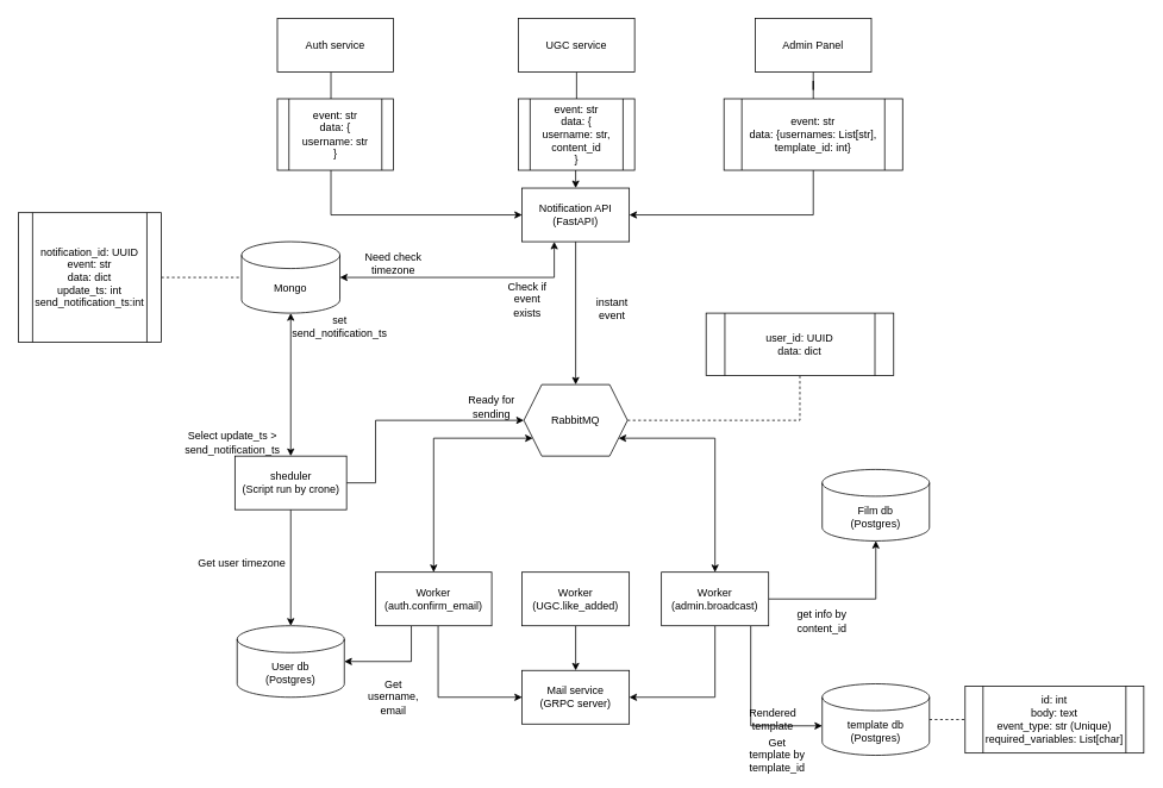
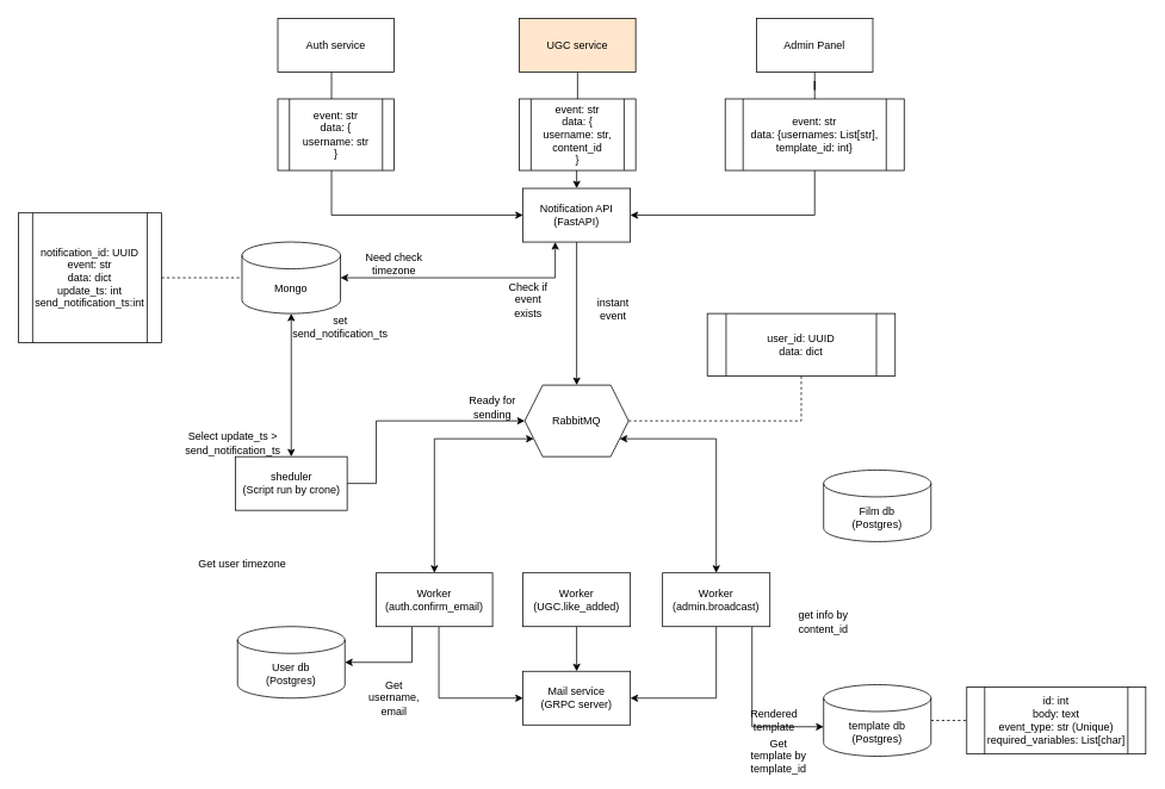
  <mxCell id="0" />
  <mxCell id="1" parent="0" />
  <mxCell id="2" style="edgeStyle=orthogonalEdgeStyle;rounded=0;orthogonalLoop=1;jettySize=auto;html=1;entryX=0;entryY=0.5;entryDx=0;entryDy=0;" edge="1" parent="1" source="3" target="11"><mxGeometry relative="1" as="geometry"><mxPoint x="370" y="220" as="targetPoint" /><Array as="points"><mxPoint x="370" y="240" /></Array></mxGeometry></mxCell>
  <mxCell id="3" value="Auth service" style="rounded=0;whiteSpace=wrap;html=1;" vertex="1" parent="1"><mxGeometry x="310" y="20" width="130" height="60" as="geometry" /></mxCell>
  <mxCell id="4" style="edgeStyle=orthogonalEdgeStyle;rounded=0;orthogonalLoop=1;jettySize=auto;html=1;" edge="1" parent="1" source="5" target="11"><mxGeometry relative="1" as="geometry" /></mxCell>
- <mxCell id="5" value="UGC service" style="rounded=0;whiteSpace=wrap;html=1;" vertex="1" parent="1"><mxGeometry x="580" y="20" width="130" height="60" as="geometry" /></mxCell>
+ <mxCell id="5" value="UGC service" style="rounded=0;whiteSpace=wrap;html=1;fillColor=#ffe6cc;" vertex="1" parent="1"><mxGeometry x="580" y="20" width="130" height="60" as="geometry" /></mxCell>
  <mxCell id="6" style="edgeStyle=orthogonalEdgeStyle;rounded=0;orthogonalLoop=1;jettySize=auto;html=1;entryX=1;entryY=0.5;entryDx=0;entryDy=0;startArrow=none;" edge="1" parent="1" source="33" target="11"><mxGeometry relative="1" as="geometry"><Array as="points"><mxPoint x="910" y="240" /></Array></mxGeometry></mxCell>
  <mxCell id="7" style="edgeStyle=orthogonalEdgeStyle;rounded=0;orthogonalLoop=1;jettySize=auto;html=1;entryX=0.5;entryY=0;entryDx=0;entryDy=0;startArrow=none;startFill=0;endArrow=none;endFill=0;" edge="1" parent="1" source="8" target="33"><mxGeometry relative="1" as="geometry" /></mxCell>
  <mxCell id="8" value="Admin Panel" style="rounded=0;whiteSpace=wrap;html=1;" vertex="1" parent="1"><mxGeometry x="845" y="20" width="130" height="60" as="geometry" /></mxCell>
  <mxCell id="9" style="edgeStyle=orthogonalEdgeStyle;rounded=0;orthogonalLoop=1;jettySize=auto;html=1;entryX=1;entryY=0.5;entryDx=0;entryDy=0;entryPerimeter=0;startArrow=classic;startFill=1;" edge="1" parent="1" source="11" target="13"><mxGeometry relative="1" as="geometry"><Array as="points"><mxPoint x="620" y="310" /></Array></mxGeometry></mxCell>
  <mxCell id="10" style="edgeStyle=orthogonalEdgeStyle;rounded=0;orthogonalLoop=1;jettySize=auto;html=1;entryX=0.5;entryY=0;entryDx=0;entryDy=0;" edge="1" parent="1" source="11" target="17"><mxGeometry relative="1" as="geometry" /></mxCell>
  <mxCell id="11" value="&lt;div&gt;Notification API&lt;/div&gt;&lt;div&gt;(FastAPI)&lt;/div&gt;" style="rounded=0;whiteSpace=wrap;html=1;" vertex="1" parent="1"><mxGeometry x="584" y="210" width="120" height="60" as="geometry" /></mxCell>
  <mxCell id="12" style="edgeStyle=orthogonalEdgeStyle;rounded=0;orthogonalLoop=1;jettySize=auto;html=1;entryX=0.5;entryY=0;entryDx=0;entryDy=0;startArrow=classic;startFill=1;" edge="1" parent="1" source="13" target="30"><mxGeometry relative="1" as="geometry" /></mxCell>
  <mxCell id="13" value="Mongo" style="shape=cylinder3;whiteSpace=wrap;html=1;boundedLbl=1;backgroundOutline=1;size=15;" vertex="1" parent="1"><mxGeometry x="270" y="270" width="110" height="80" as="geometry" /></mxCell>
  <mxCell id="14" style="edgeStyle=orthogonalEdgeStyle;rounded=0;orthogonalLoop=1;jettySize=auto;html=1;entryX=0.5;entryY=0;entryDx=0;entryDy=0;startArrow=classic;startFill=1;" edge="1" parent="1" source="17" target="27"><mxGeometry relative="1" as="geometry"><Array as="points"><mxPoint x="800" y="490" /></Array></mxGeometry></mxCell>
  <mxCell id="15" style="edgeStyle=orthogonalEdgeStyle;rounded=0;orthogonalLoop=1;jettySize=auto;html=1;entryX=0.5;entryY=0;entryDx=0;entryDy=0;startArrow=classic;startFill=1;" edge="1" parent="1" source="17" target="21"><mxGeometry relative="1" as="geometry"><Array as="points"><mxPoint x="485" y="490" /></Array></mxGeometry></mxCell>
  <mxCell id="16" style="edgeStyle=orthogonalEdgeStyle;rounded=0;orthogonalLoop=1;jettySize=auto;html=1;entryX=0.5;entryY=1;entryDx=0;entryDy=0;dashed=1;startArrow=none;startFill=0;endArrow=none;endFill=0;" edge="1" parent="1" source="17" target="42"><mxGeometry relative="1" as="geometry" /></mxCell>
  <mxCell id="17" value="RabbitMQ" style="shape=hexagon;perimeter=hexagonPerimeter2;whiteSpace=wrap;html=1;fixedSize=1;" vertex="1" parent="1"><mxGeometry x="586" y="430" width="116" height="80" as="geometry" /></mxCell>
  <mxCell id="18" value="&lt;div&gt;Mail service&lt;/div&gt;&lt;div&gt;(GRPC server)&lt;/div&gt;" style="rounded=0;whiteSpace=wrap;html=1;" vertex="1" parent="1"><mxGeometry x="584" y="750" width="120" height="60" as="geometry" /></mxCell>
  <mxCell id="19" style="edgeStyle=orthogonalEdgeStyle;rounded=0;orthogonalLoop=1;jettySize=auto;html=1;entryX=0;entryY=0.5;entryDx=0;entryDy=0;startArrow=none;startFill=0;" edge="1" parent="1" source="21" target="18"><mxGeometry relative="1" as="geometry"><Array as="points"><mxPoint x="490" y="780" /></Array></mxGeometry></mxCell>
  <mxCell id="20" style="edgeStyle=orthogonalEdgeStyle;rounded=0;orthogonalLoop=1;jettySize=auto;html=1;entryX=1;entryY=0.5;entryDx=0;entryDy=0;entryPerimeter=0;startArrow=none;startFill=0;endArrow=classic;endFill=1;" edge="1" parent="1" source="21" target="34"><mxGeometry relative="1" as="geometry"><Array as="points"><mxPoint x="460" y="740" /></Array></mxGeometry></mxCell>
  <mxCell id="21" value="Worker&lt;br&gt;(auth.confirm_email)" style="rounded=0;whiteSpace=wrap;html=1;" vertex="1" parent="1"><mxGeometry x="420" y="640" width="130" height="60" as="geometry" /></mxCell>
  <mxCell id="22" style="edgeStyle=orthogonalEdgeStyle;rounded=0;orthogonalLoop=1;jettySize=auto;html=1;entryX=0.5;entryY=0;entryDx=0;entryDy=0;startArrow=none;startFill=0;" edge="1" parent="1" source="23" target="18"><mxGeometry relative="1" as="geometry" /></mxCell>
  <mxCell id="23" value="&lt;div&gt;Worker&lt;/div&gt;&lt;div&gt;(UGC.like_added)&lt;/div&gt;" style="rounded=0;whiteSpace=wrap;html=1;" vertex="1" parent="1"><mxGeometry x="584" y="640" width="120" height="60" as="geometry" /></mxCell>
  <mxCell id="24" style="edgeStyle=orthogonalEdgeStyle;rounded=0;orthogonalLoop=1;jettySize=auto;html=1;entryX=1;entryY=0.5;entryDx=0;entryDy=0;startArrow=none;startFill=0;" edge="1" parent="1" source="27" target="18"><mxGeometry relative="1" as="geometry"><Array as="points"><mxPoint x="800" y="780" /></Array></mxGeometry></mxCell>
- <mxCell id="25" style="edgeStyle=orthogonalEdgeStyle;rounded=0;orthogonalLoop=1;jettySize=auto;html=1;entryX=0.5;entryY=1;entryDx=0;entryDy=0;entryPerimeter=0;startArrow=none;startFill=0;endArrow=classic;endFill=1;" edge="1" parent="1" source="27" target="43"><mxGeometry relative="1" as="geometry" /></mxCell>
  <mxCell id="26" style="edgeStyle=orthogonalEdgeStyle;rounded=0;orthogonalLoop=1;jettySize=auto;html=1;entryX=0;entryY=0.588;entryDx=0;entryDy=0;entryPerimeter=0;startArrow=none;startFill=0;endArrow=classic;endFill=1;" edge="1" parent="1" source="27" target="50"><mxGeometry relative="1" as="geometry"><Array as="points"><mxPoint x="840" y="812" /></Array></mxGeometry></mxCell>
  <mxCell id="27" value="Worker&lt;br&gt;(admin.broadcast)" style="rounded=0;whiteSpace=wrap;html=1;" vertex="1" parent="1"><mxGeometry x="740" y="640" width="120" height="60" as="geometry" /></mxCell>
  <mxCell id="28" style="edgeStyle=orthogonalEdgeStyle;rounded=0;orthogonalLoop=1;jettySize=auto;html=1;entryX=0;entryY=0.5;entryDx=0;entryDy=0;startArrow=none;startFill=0;exitX=1;exitY=0.5;exitDx=0;exitDy=0;endArrow=classic;endFill=1;" edge="1" parent="1" source="30" target="17"><mxGeometry relative="1" as="geometry"><mxPoint x="420" y="540" as="sourcePoint" /><Array as="points"><mxPoint x="420" y="540" /><mxPoint x="420" y="470" /></Array></mxGeometry></mxCell>
- <mxCell id="29" style="edgeStyle=orthogonalEdgeStyle;rounded=0;orthogonalLoop=1;jettySize=auto;html=1;entryX=0.5;entryY=0;entryDx=0;entryDy=0;entryPerimeter=0;startArrow=none;startFill=0;endArrow=classic;endFill=1;" edge="1" parent="1" source="30" target="34"><mxGeometry relative="1" as="geometry" /></mxCell>
  <mxCell id="30" value="&lt;div&gt;sheduler &lt;br&gt;&lt;/div&gt;&lt;div&gt;(Script run by crone)&lt;/div&gt;" style="rounded=0;whiteSpace=wrap;html=1;" vertex="1" parent="1"><mxGeometry x="262.5" y="510" width="125" height="60" as="geometry" /></mxCell>
  <mxCell id="31" value="&lt;div&gt;event: str&lt;/div&gt;&lt;div&gt;data: {&lt;/div&gt;&lt;div&gt;username: str,&lt;/div&gt;&lt;div&gt;content_id&lt;br&gt;&lt;/div&gt;&lt;div&gt;}&lt;br&gt;&lt;/div&gt;" style="shape=process;whiteSpace=wrap;html=1;backgroundOutline=1;" vertex="1" parent="1"><mxGeometry x="580" y="110" width="130" height="80" as="geometry" /></mxCell>
  <mxCell id="32" value="&lt;div&gt;event: str&lt;/div&gt;&lt;div&gt;data: {&lt;/div&gt;&lt;div&gt;username: str&lt;/div&gt;&lt;div&gt;}&lt;br&gt;&lt;/div&gt;" style="shape=process;whiteSpace=wrap;html=1;backgroundOutline=1;" vertex="1" parent="1"><mxGeometry x="310" y="110" width="130" height="80" as="geometry" /></mxCell>
  <mxCell id="33" value="&lt;div&gt;event: str&lt;/div&gt;&lt;div&gt;data: {usernames: List[str],&lt;/div&gt;&lt;div&gt;template_id: int}&lt;br&gt;&lt;/div&gt;" style="shape=process;whiteSpace=wrap;html=1;backgroundOutline=1;" vertex="1" parent="1"><mxGeometry x="810" y="110" width="200" height="80" as="geometry" /></mxCell>
  <mxCell id="34" value="User db&lt;br&gt;(Postgres)" style="shape=cylinder3;whiteSpace=wrap;html=1;boundedLbl=1;backgroundOutline=1;size=15;" vertex="1" parent="1"><mxGeometry x="265" y="700" width="120" height="80" as="geometry" /></mxCell>
  <mxCell id="35" value="Get user timezone" style="text;html=1;align=center;verticalAlign=middle;resizable=0;points=[];autosize=1;strokeColor=none;fillColor=none;" vertex="1" parent="1"><mxGeometry x="215" y="620" width="110" height="20" as="geometry" /></mxCell>
  <mxCell id="36" value="Get username, email" style="text;html=1;strokeColor=none;fillColor=none;align=center;verticalAlign=middle;whiteSpace=wrap;rounded=0;" vertex="1" parent="1"><mxGeometry x="410" y="765" width="60" height="30" as="geometry" /></mxCell>
  <mxCell id="37" value="Select update_ts &amp;gt; send_notification_ts" style="text;html=1;strokeColor=none;fillColor=none;align=center;verticalAlign=middle;whiteSpace=wrap;rounded=0;" vertex="1" parent="1"><mxGeometry x="200" y="480" width="120" height="30" as="geometry" /></mxCell>
  <mxCell id="38" value="set send_notification_ts" style="text;html=1;strokeColor=none;fillColor=none;align=center;verticalAlign=middle;whiteSpace=wrap;rounded=0;" vertex="1" parent="1"><mxGeometry x="350" y="350" width="60" height="30" as="geometry" /></mxCell>
  <mxCell id="39" value="instant event" style="text;html=1;strokeColor=none;fillColor=none;align=center;verticalAlign=middle;whiteSpace=wrap;rounded=0;" vertex="1" parent="1"><mxGeometry x="650" y="330" width="70" height="30" as="geometry" /></mxCell>
  <mxCell id="40" style="edgeStyle=orthogonalEdgeStyle;rounded=0;orthogonalLoop=1;jettySize=auto;html=1;entryX=0;entryY=0.5;entryDx=0;entryDy=0;entryPerimeter=0;startArrow=none;startFill=0;endArrow=none;endFill=0;dashed=1;" edge="1" parent="1" source="41" target="13"><mxGeometry relative="1" as="geometry" /></mxCell>
  <mxCell id="41" value="&lt;div&gt;notification_id: UUID&lt;/div&gt;&lt;div&gt;event: str&lt;/div&gt;&lt;div&gt;data: dict&lt;/div&gt;&lt;div&gt;update_ts: int&lt;/div&gt;&lt;div&gt;send_notification_ts:int&lt;br&gt;&lt;/div&gt;" style="shape=process;whiteSpace=wrap;html=1;backgroundOutline=1;" vertex="1" parent="1"><mxGeometry x="20" y="237.5" width="160" height="145" as="geometry" /></mxCell>
  <mxCell id="42" value="&lt;div&gt;user_id: UUID&lt;/div&gt;&lt;div&gt;data: dict&lt;br&gt;&lt;/div&gt;" style="shape=process;whiteSpace=wrap;html=1;backgroundOutline=1;" vertex="1" parent="1"><mxGeometry x="790" y="350" width="210" height="70" as="geometry" /></mxCell>
  <mxCell id="43" value="&lt;div&gt;Film db&lt;/div&gt;&lt;div&gt;(Postgres)&lt;/div&gt;" style="shape=cylinder3;whiteSpace=wrap;html=1;boundedLbl=1;backgroundOutline=1;size=15;" vertex="1" parent="1"><mxGeometry x="920" y="525" width="120" height="80" as="geometry" /></mxCell>
  <mxCell id="44" value="get info by content_id" style="text;html=1;strokeColor=none;fillColor=none;align=center;verticalAlign=middle;whiteSpace=wrap;rounded=0;" vertex="1" parent="1"><mxGeometry x="890" y="680" width="60" height="30" as="geometry" /></mxCell>
  <mxCell id="45" value="Need check timezone" style="text;html=1;strokeColor=none;fillColor=none;align=center;verticalAlign=middle;whiteSpace=wrap;rounded=0;" vertex="1" parent="1"><mxGeometry x="400" y="280" width="80" height="30" as="geometry" /></mxCell>
  <mxCell id="46" value="Check if event exists" style="text;html=1;strokeColor=none;fillColor=none;align=center;verticalAlign=middle;whiteSpace=wrap;rounded=0;" vertex="1" parent="1"><mxGeometry x="560" y="320" width="60" height="30" as="geometry" /></mxCell>
  <mxCell id="47" value="Ready for sending" style="text;html=1;strokeColor=none;fillColor=none;align=center;verticalAlign=middle;whiteSpace=wrap;rounded=0;" vertex="1" parent="1"><mxGeometry x="520" y="440" width="60" height="30" as="geometry" /></mxCell>
  <mxCell id="48" value="Rendered template" style="text;html=1;strokeColor=none;fillColor=none;align=center;verticalAlign=middle;whiteSpace=wrap;rounded=0;" vertex="1" parent="1"><mxGeometry x="835" y="790" width="60" height="30" as="geometry" /></mxCell>
  <mxCell id="49" style="edgeStyle=orthogonalEdgeStyle;rounded=0;orthogonalLoop=1;jettySize=auto;html=1;startArrow=none;startFill=0;endArrow=none;endFill=0;dashed=1;" edge="1" parent="1" source="50" target="52"><mxGeometry relative="1" as="geometry" /></mxCell>
  <mxCell id="50" value="&lt;div&gt;template db&lt;/div&gt;&lt;div&gt;(Postgres)&lt;/div&gt;" style="shape=cylinder3;whiteSpace=wrap;html=1;boundedLbl=1;backgroundOutline=1;size=15;" vertex="1" parent="1"><mxGeometry x="920" y="765" width="120" height="80" as="geometry" /></mxCell>
  <mxCell id="51" value="Get template by template_id" style="text;html=1;strokeColor=none;fillColor=none;align=center;verticalAlign=middle;whiteSpace=wrap;rounded=0;" vertex="1" parent="1"><mxGeometry x="840" y="830" width="60" height="30" as="geometry" /></mxCell>
  <mxCell id="52" value="&lt;div&gt;id: int&lt;/div&gt;&lt;div&gt;body: text&lt;/div&gt;&lt;div&gt;event_type: str (Unique)&lt;br&gt;&lt;/div&gt;&lt;div&gt;required_variables: List[char]&lt;br&gt;&lt;/div&gt;" style="shape=process;whiteSpace=wrap;html=1;backgroundOutline=1;" vertex="1" parent="1"><mxGeometry x="1080" y="767.5" width="200" height="75" as="geometry" /></mxCell>
